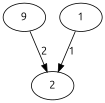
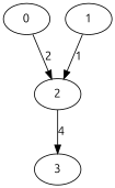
  digraph {
    fontname=Ubuntu
    node [fontname=Ubuntu]
    edge [fontname=Ubuntu]
-   0 [label=9]
+   0
    2
    1
+   3
    0 -> 2 [label=2]
+   2 -> 3 [label=4]
    1 -> 2 [label=1]
  }
